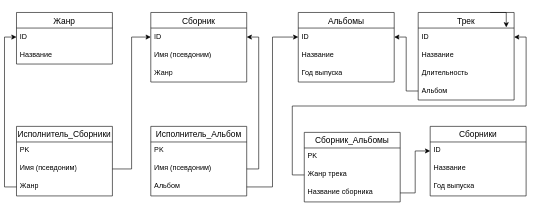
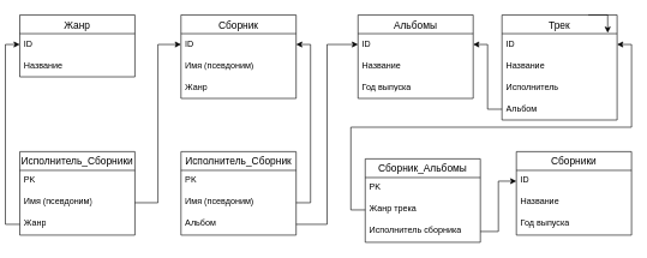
  <mxCell id="0" />
  <mxCell id="1" parent="0" />
  <mxCell id="2" value="Жанр" style="swimlane;fontStyle=0;childLayout=stackLayout;horizontal=1;startSize=26;horizontalStack=0;resizeParent=1;resizeParentMax=0;resizeLast=0;collapsible=1;marginBottom=0;align=center;fontSize=14;" parent="1" vertex="1"><mxGeometry x="20" y="20" width="160" height="86" as="geometry" /></mxCell>
  <mxCell id="3" value="ID" style="text;strokeColor=none;fillColor=none;spacingLeft=4;spacingRight=4;overflow=hidden;rotatable=0;points=[[0,0.5],[1,0.5]];portConstraint=eastwest;fontSize=12;whiteSpace=wrap;html=1;" parent="2" vertex="1"><mxGeometry y="26" width="160" height="30" as="geometry" /></mxCell>
  <mxCell id="4" value="Название" style="text;strokeColor=none;fillColor=none;spacingLeft=4;spacingRight=4;overflow=hidden;rotatable=0;points=[[0,0.5],[1,0.5]];portConstraint=eastwest;fontSize=12;whiteSpace=wrap;html=1;" parent="2" vertex="1"><mxGeometry y="56" width="160" height="30" as="geometry" /></mxCell>
  <mxCell id="5" value="Сборник" style="swimlane;fontStyle=0;childLayout=stackLayout;horizontal=1;startSize=26;horizontalStack=0;resizeParent=1;resizeParentMax=0;resizeLast=0;collapsible=1;marginBottom=0;align=center;fontSize=14;" parent="1" vertex="1"><mxGeometry x="244" y="20" width="160" height="116" as="geometry" /></mxCell>
  <mxCell id="6" value="ID" style="text;strokeColor=none;fillColor=none;spacingLeft=4;spacingRight=4;overflow=hidden;rotatable=0;points=[[0,0.5],[1,0.5]];portConstraint=eastwest;fontSize=12;whiteSpace=wrap;html=1;" parent="5" vertex="1"><mxGeometry y="26" width="160" height="30" as="geometry" /></mxCell>
  <mxCell id="7" value="Имя&amp;nbsp;(псевдоним)" style="text;strokeColor=none;fillColor=none;spacingLeft=4;spacingRight=4;overflow=hidden;rotatable=0;points=[[0,0.5],[1,0.5]];portConstraint=eastwest;fontSize=12;whiteSpace=wrap;html=1;" parent="5" vertex="1"><mxGeometry y="56" width="160" height="30" as="geometry" /></mxCell>
  <mxCell id="8" value="Жанр" style="text;strokeColor=none;fillColor=none;spacingLeft=4;spacingRight=4;overflow=hidden;rotatable=0;points=[[0,0.5],[1,0.5]];portConstraint=eastwest;fontSize=12;whiteSpace=wrap;html=1;" parent="5" vertex="1"><mxGeometry y="86" width="160" height="30" as="geometry" /></mxCell>
  <mxCell id="9" value="Альбомы" style="swimlane;fontStyle=0;childLayout=stackLayout;horizontal=1;startSize=26;horizontalStack=0;resizeParent=1;resizeParentMax=0;resizeLast=0;collapsible=1;marginBottom=0;align=center;fontSize=14;" parent="1" vertex="1"><mxGeometry x="490" y="20" width="160" height="116" as="geometry" /></mxCell>
  <mxCell id="10" value="ID" style="text;strokeColor=none;fillColor=none;spacingLeft=4;spacingRight=4;overflow=hidden;rotatable=0;points=[[0,0.5],[1,0.5]];portConstraint=eastwest;fontSize=12;whiteSpace=wrap;html=1;" parent="9" vertex="1"><mxGeometry y="26" width="160" height="30" as="geometry" /></mxCell>
  <mxCell id="11" value="Название" style="text;strokeColor=none;fillColor=none;spacingLeft=4;spacingRight=4;overflow=hidden;rotatable=0;points=[[0,0.5],[1,0.5]];portConstraint=eastwest;fontSize=12;whiteSpace=wrap;html=1;" parent="9" vertex="1"><mxGeometry y="56" width="160" height="30" as="geometry" /></mxCell>
  <mxCell id="12" value="Год выпуска" style="text;strokeColor=none;fillColor=none;spacingLeft=4;spacingRight=4;overflow=hidden;rotatable=0;points=[[0,0.5],[1,0.5]];portConstraint=eastwest;fontSize=12;whiteSpace=wrap;html=1;" parent="9" vertex="1"><mxGeometry y="86" width="160" height="30" as="geometry" /></mxCell>
  <mxCell id="13" value="Трек" style="swimlane;fontStyle=0;childLayout=stackLayout;horizontal=1;startSize=26;horizontalStack=0;resizeParent=1;resizeParentMax=0;resizeLast=0;collapsible=1;marginBottom=0;align=center;fontSize=14;" parent="1" vertex="1"><mxGeometry x="690" y="20" width="160" height="146" as="geometry" /></mxCell>
  <mxCell id="14" value="ID" style="text;strokeColor=none;fillColor=none;spacingLeft=4;spacingRight=4;overflow=hidden;rotatable=0;points=[[0,0.5],[1,0.5]];portConstraint=eastwest;fontSize=12;whiteSpace=wrap;html=1;" parent="13" vertex="1"><mxGeometry y="26" width="160" height="30" as="geometry" /></mxCell>
  <mxCell id="15" value="Название" style="text;strokeColor=none;fillColor=none;spacingLeft=4;spacingRight=4;overflow=hidden;rotatable=0;points=[[0,0.5],[1,0.5]];portConstraint=eastwest;fontSize=12;whiteSpace=wrap;html=1;" parent="13" vertex="1"><mxGeometry y="56" width="160" height="30" as="geometry" /></mxCell>
- <mxCell id="16" value="Длительность" style="text;strokeColor=none;fillColor=none;spacingLeft=4;spacingRight=4;overflow=hidden;rotatable=0;points=[[0,0.5],[1,0.5]];portConstraint=eastwest;fontSize=12;whiteSpace=wrap;html=1;" parent="13" vertex="1"><mxGeometry y="86" width="160" height="30" as="geometry" /></mxCell>
+ <mxCell id="16" value="Исполнитель" style="text;strokeColor=none;fillColor=none;spacingLeft=4;spacingRight=4;overflow=hidden;rotatable=0;points=[[0,0.5],[1,0.5]];portConstraint=eastwest;fontSize=12;whiteSpace=wrap;html=1;" parent="13" vertex="1"><mxGeometry y="86" width="160" height="30" as="geometry" /></mxCell>
  <mxCell id="17" value="Альбом" style="text;strokeColor=none;fillColor=none;spacingLeft=4;spacingRight=4;overflow=hidden;rotatable=0;points=[[0,0.5],[1,0.5]];portConstraint=eastwest;fontSize=12;whiteSpace=wrap;html=1;" parent="13" vertex="1"><mxGeometry y="116" width="160" height="30" as="geometry" /></mxCell>
  <mxCell id="18" style="edgeStyle=orthogonalEdgeStyle;rounded=0;orthogonalLoop=1;jettySize=auto;html=1;exitX=0.75;exitY=0;exitDx=0;exitDy=0;entryX=0.918;entryY=-0.04;entryDx=0;entryDy=0;entryPerimeter=0;" edge="1" parent="13" source="13" target="14"><mxGeometry relative="1" as="geometry" /></mxCell>
  <mxCell id="19" value="Сборники" style="swimlane;fontStyle=0;childLayout=stackLayout;horizontal=1;startSize=26;horizontalStack=0;resizeParent=1;resizeParentMax=0;resizeLast=0;collapsible=1;marginBottom=0;align=center;fontSize=14;" vertex="1" parent="1"><mxGeometry x="710" y="210" width="160" height="116" as="geometry" /></mxCell>
  <mxCell id="20" value="ID" style="text;strokeColor=none;fillColor=none;spacingLeft=4;spacingRight=4;overflow=hidden;rotatable=0;points=[[0,0.5],[1,0.5]];portConstraint=eastwest;fontSize=12;whiteSpace=wrap;html=1;" vertex="1" parent="19"><mxGeometry y="26" width="160" height="30" as="geometry" /></mxCell>
  <mxCell id="21" value="Название" style="text;strokeColor=none;fillColor=none;spacingLeft=4;spacingRight=4;overflow=hidden;rotatable=0;points=[[0,0.5],[1,0.5]];portConstraint=eastwest;fontSize=12;whiteSpace=wrap;html=1;" vertex="1" parent="19"><mxGeometry y="56" width="160" height="30" as="geometry" /></mxCell>
  <mxCell id="22" value="Год выпуска" style="text;strokeColor=none;fillColor=none;spacingLeft=4;spacingRight=4;overflow=hidden;rotatable=0;points=[[0,0.5],[1,0.5]];portConstraint=eastwest;fontSize=12;whiteSpace=wrap;html=1;" vertex="1" parent="19"><mxGeometry y="86" width="160" height="30" as="geometry" /></mxCell>
  <mxCell id="23" value="Исполнитель_Сборники" style="swimlane;fontStyle=0;childLayout=stackLayout;horizontal=1;startSize=26;horizontalStack=0;resizeParent=1;resizeParentMax=0;resizeLast=0;collapsible=1;marginBottom=0;align=center;fontSize=14;" vertex="1" parent="1"><mxGeometry x="20" y="210" width="160" height="116" as="geometry" /></mxCell>
  <mxCell id="24" value="PK" style="text;strokeColor=none;fillColor=none;spacingLeft=4;spacingRight=4;overflow=hidden;rotatable=0;points=[[0,0.5],[1,0.5]];portConstraint=eastwest;fontSize=12;whiteSpace=wrap;html=1;" vertex="1" parent="23"><mxGeometry y="26" width="160" height="30" as="geometry" /></mxCell>
  <mxCell id="25" value="Имя&amp;nbsp;(псевдоним)" style="text;strokeColor=none;fillColor=none;spacingLeft=4;spacingRight=4;overflow=hidden;rotatable=0;points=[[0,0.5],[1,0.5]];portConstraint=eastwest;fontSize=12;whiteSpace=wrap;html=1;" vertex="1" parent="23"><mxGeometry y="56" width="160" height="30" as="geometry" /></mxCell>
  <mxCell id="26" value="Жанр" style="text;strokeColor=none;fillColor=none;spacingLeft=4;spacingRight=4;overflow=hidden;rotatable=0;points=[[0,0.5],[1,0.5]];portConstraint=eastwest;fontSize=12;whiteSpace=wrap;html=1;" vertex="1" parent="23"><mxGeometry y="86" width="160" height="30" as="geometry" /></mxCell>
- <mxCell id="27" value="Исполнитель_Альбом" style="swimlane;fontStyle=0;childLayout=stackLayout;horizontal=1;startSize=26;horizontalStack=0;resizeParent=1;resizeParentMax=0;resizeLast=0;collapsible=1;marginBottom=0;align=center;fontSize=14;" vertex="1" parent="1"><mxGeometry x="244" y="210" width="160" height="116" as="geometry" /></mxCell>
+ <mxCell id="27" value="Исполнитель_Сборник" style="swimlane;fontStyle=0;childLayout=stackLayout;horizontal=1;startSize=26;horizontalStack=0;resizeParent=1;resizeParentMax=0;resizeLast=0;collapsible=1;marginBottom=0;align=center;fontSize=14;" vertex="1" parent="1"><mxGeometry x="244" y="210" width="160" height="116" as="geometry" /></mxCell>
  <mxCell id="28" value="PK" style="text;strokeColor=none;fillColor=none;spacingLeft=4;spacingRight=4;overflow=hidden;rotatable=0;points=[[0,0.5],[1,0.5]];portConstraint=eastwest;fontSize=12;whiteSpace=wrap;html=1;" vertex="1" parent="27"><mxGeometry y="26" width="160" height="30" as="geometry" /></mxCell>
  <mxCell id="29" value="Имя&amp;nbsp;(псевдоним)" style="text;strokeColor=none;fillColor=none;spacingLeft=4;spacingRight=4;overflow=hidden;rotatable=0;points=[[0,0.5],[1,0.5]];portConstraint=eastwest;fontSize=12;whiteSpace=wrap;html=1;" vertex="1" parent="27"><mxGeometry y="56" width="160" height="30" as="geometry" /></mxCell>
  <mxCell id="30" value="Альбом" style="text;strokeColor=none;fillColor=none;spacingLeft=4;spacingRight=4;overflow=hidden;rotatable=0;points=[[0,0.5],[1,0.5]];portConstraint=eastwest;fontSize=12;whiteSpace=wrap;html=1;" vertex="1" parent="27"><mxGeometry y="86" width="160" height="30" as="geometry" /></mxCell>
  <mxCell id="31" style="edgeStyle=orthogonalEdgeStyle;rounded=0;orthogonalLoop=1;jettySize=auto;html=1;exitX=0;exitY=0.5;exitDx=0;exitDy=0;entryX=0;entryY=0.5;entryDx=0;entryDy=0;" edge="1" parent="1" source="26" target="3"><mxGeometry relative="1" as="geometry" /></mxCell>
  <mxCell id="32" style="edgeStyle=orthogonalEdgeStyle;rounded=0;orthogonalLoop=1;jettySize=auto;html=1;entryX=0;entryY=0.5;entryDx=0;entryDy=0;" edge="1" parent="1" source="30" target="10"><mxGeometry relative="1" as="geometry" /></mxCell>
  <mxCell id="33" style="edgeStyle=orthogonalEdgeStyle;rounded=0;orthogonalLoop=1;jettySize=auto;html=1;exitX=1;exitY=0.5;exitDx=0;exitDy=0;entryX=0;entryY=0.5;entryDx=0;entryDy=0;" edge="1" parent="1" source="25" target="6"><mxGeometry relative="1" as="geometry" /></mxCell>
  <mxCell id="34" style="edgeStyle=orthogonalEdgeStyle;rounded=0;orthogonalLoop=1;jettySize=auto;html=1;exitX=1;exitY=0.5;exitDx=0;exitDy=0;entryX=1;entryY=0.5;entryDx=0;entryDy=0;" edge="1" parent="1" source="29" target="6"><mxGeometry relative="1" as="geometry" /></mxCell>
  <mxCell id="35" style="edgeStyle=orthogonalEdgeStyle;rounded=0;orthogonalLoop=1;jettySize=auto;html=1;entryX=1;entryY=0.5;entryDx=0;entryDy=0;" edge="1" parent="1" source="17" target="10"><mxGeometry relative="1" as="geometry" /></mxCell>
  <mxCell id="36" value="Сборник_Альбомы" style="swimlane;fontStyle=0;childLayout=stackLayout;horizontal=1;startSize=26;horizontalStack=0;resizeParent=1;resizeParentMax=0;resizeLast=0;collapsible=1;marginBottom=0;align=center;fontSize=14;" vertex="1" parent="1"><mxGeometry x="500" y="220" width="160" height="116" as="geometry" /></mxCell>
  <mxCell id="37" value="PK" style="text;strokeColor=none;fillColor=none;spacingLeft=4;spacingRight=4;overflow=hidden;rotatable=0;points=[[0,0.5],[1,0.5]];portConstraint=eastwest;fontSize=12;whiteSpace=wrap;html=1;" vertex="1" parent="36"><mxGeometry y="26" width="160" height="30" as="geometry" /></mxCell>
  <mxCell id="38" value="Жанр трека" style="text;strokeColor=none;fillColor=none;spacingLeft=4;spacingRight=4;overflow=hidden;rotatable=0;points=[[0,0.5],[1,0.5]];portConstraint=eastwest;fontSize=12;whiteSpace=wrap;html=1;" vertex="1" parent="36"><mxGeometry y="56" width="160" height="30" as="geometry" /></mxCell>
- <mxCell id="39" value="Название сборника" style="text;strokeColor=none;fillColor=none;spacingLeft=4;spacingRight=4;overflow=hidden;rotatable=0;points=[[0,0.5],[1,0.5]];portConstraint=eastwest;fontSize=12;whiteSpace=wrap;html=1;" vertex="1" parent="36"><mxGeometry y="86" width="160" height="30" as="geometry" /></mxCell>
+ <mxCell id="39" value="Исполнитель сборника" style="text;strokeColor=none;fillColor=none;spacingLeft=4;spacingRight=4;overflow=hidden;rotatable=0;points=[[0,0.5],[1,0.5]];portConstraint=eastwest;fontSize=12;whiteSpace=wrap;html=1;" vertex="1" parent="36"><mxGeometry y="86" width="160" height="30" as="geometry" /></mxCell>
  <mxCell id="40" style="edgeStyle=orthogonalEdgeStyle;rounded=0;orthogonalLoop=1;jettySize=auto;html=1;entryX=0;entryY=0.5;entryDx=0;entryDy=0;" edge="1" parent="1" source="39" target="20"><mxGeometry relative="1" as="geometry" /></mxCell>
  <mxCell id="41" style="edgeStyle=orthogonalEdgeStyle;rounded=0;orthogonalLoop=1;jettySize=auto;html=1;exitX=0;exitY=0.5;exitDx=0;exitDy=0;entryX=1;entryY=0.5;entryDx=0;entryDy=0;" edge="1" parent="1" source="38" target="14"><mxGeometry relative="1" as="geometry" /></mxCell>
